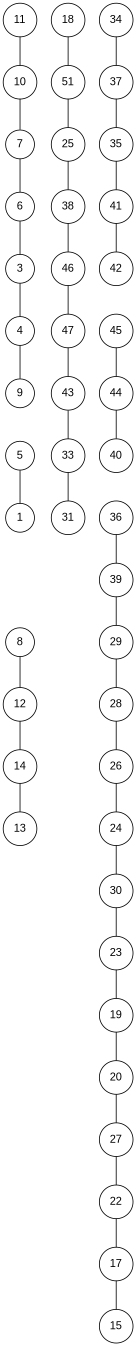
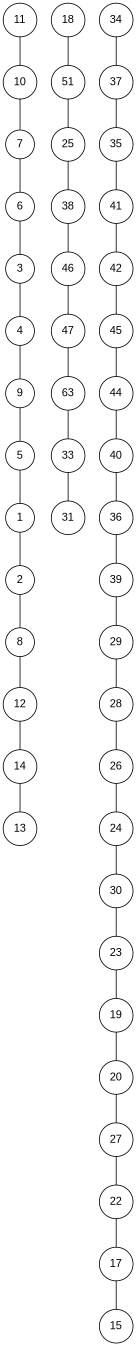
  graph {
    fontname="Liberation Sans"
    node [fillcolor=white fontname="Liberation Sans" shape=circle]
    edge [fontname="Liberation Sans"]
    1
+   2
    8
    12
    3
    4
    9
    5
    6
    7
    14
    10
    11
    13
    n15 [label=51]
    18
    17
    15
    25
    19
    20
    27
    22
    38
    23
    24
    30
    46
    26
    28
    29
    34
    37
    33
    31
    35
    41
    42
    36
    39
    47
    40
    45
    44
-   43
+   43 [label=63]
+   1 -- 2
+   2 -- 8
    8 -- 12
    12 -- 14
    3 -- 4
    4 -- 9
+   9 -- 5
    5 -- 1
    6 -- 3
    7 -- 6
    14 -- 13
    10 -- 7
    11 -- 10
    n15 -- 25
    18 -- n15
    17 -- 15
    25 -- 38
    19 -- 20
    20 -- 27
    27 -- 22
    22 -- 17
    38 -- 46
    23 -- 19
    24 -- 30
    30 -- 23
    46 -- 47
    26 -- 24
    28 -- 26
    29 -- 28
    34 -- 37
    37 -- 35
    33 -- 31
    35 -- 41
    41 -- 42
+   42 -- 45
    36 -- 39
    39 -- 29
    47 -- 43
+   40 -- 36
    45 -- 44
    44 -- 40
    43 -- 33
  }
